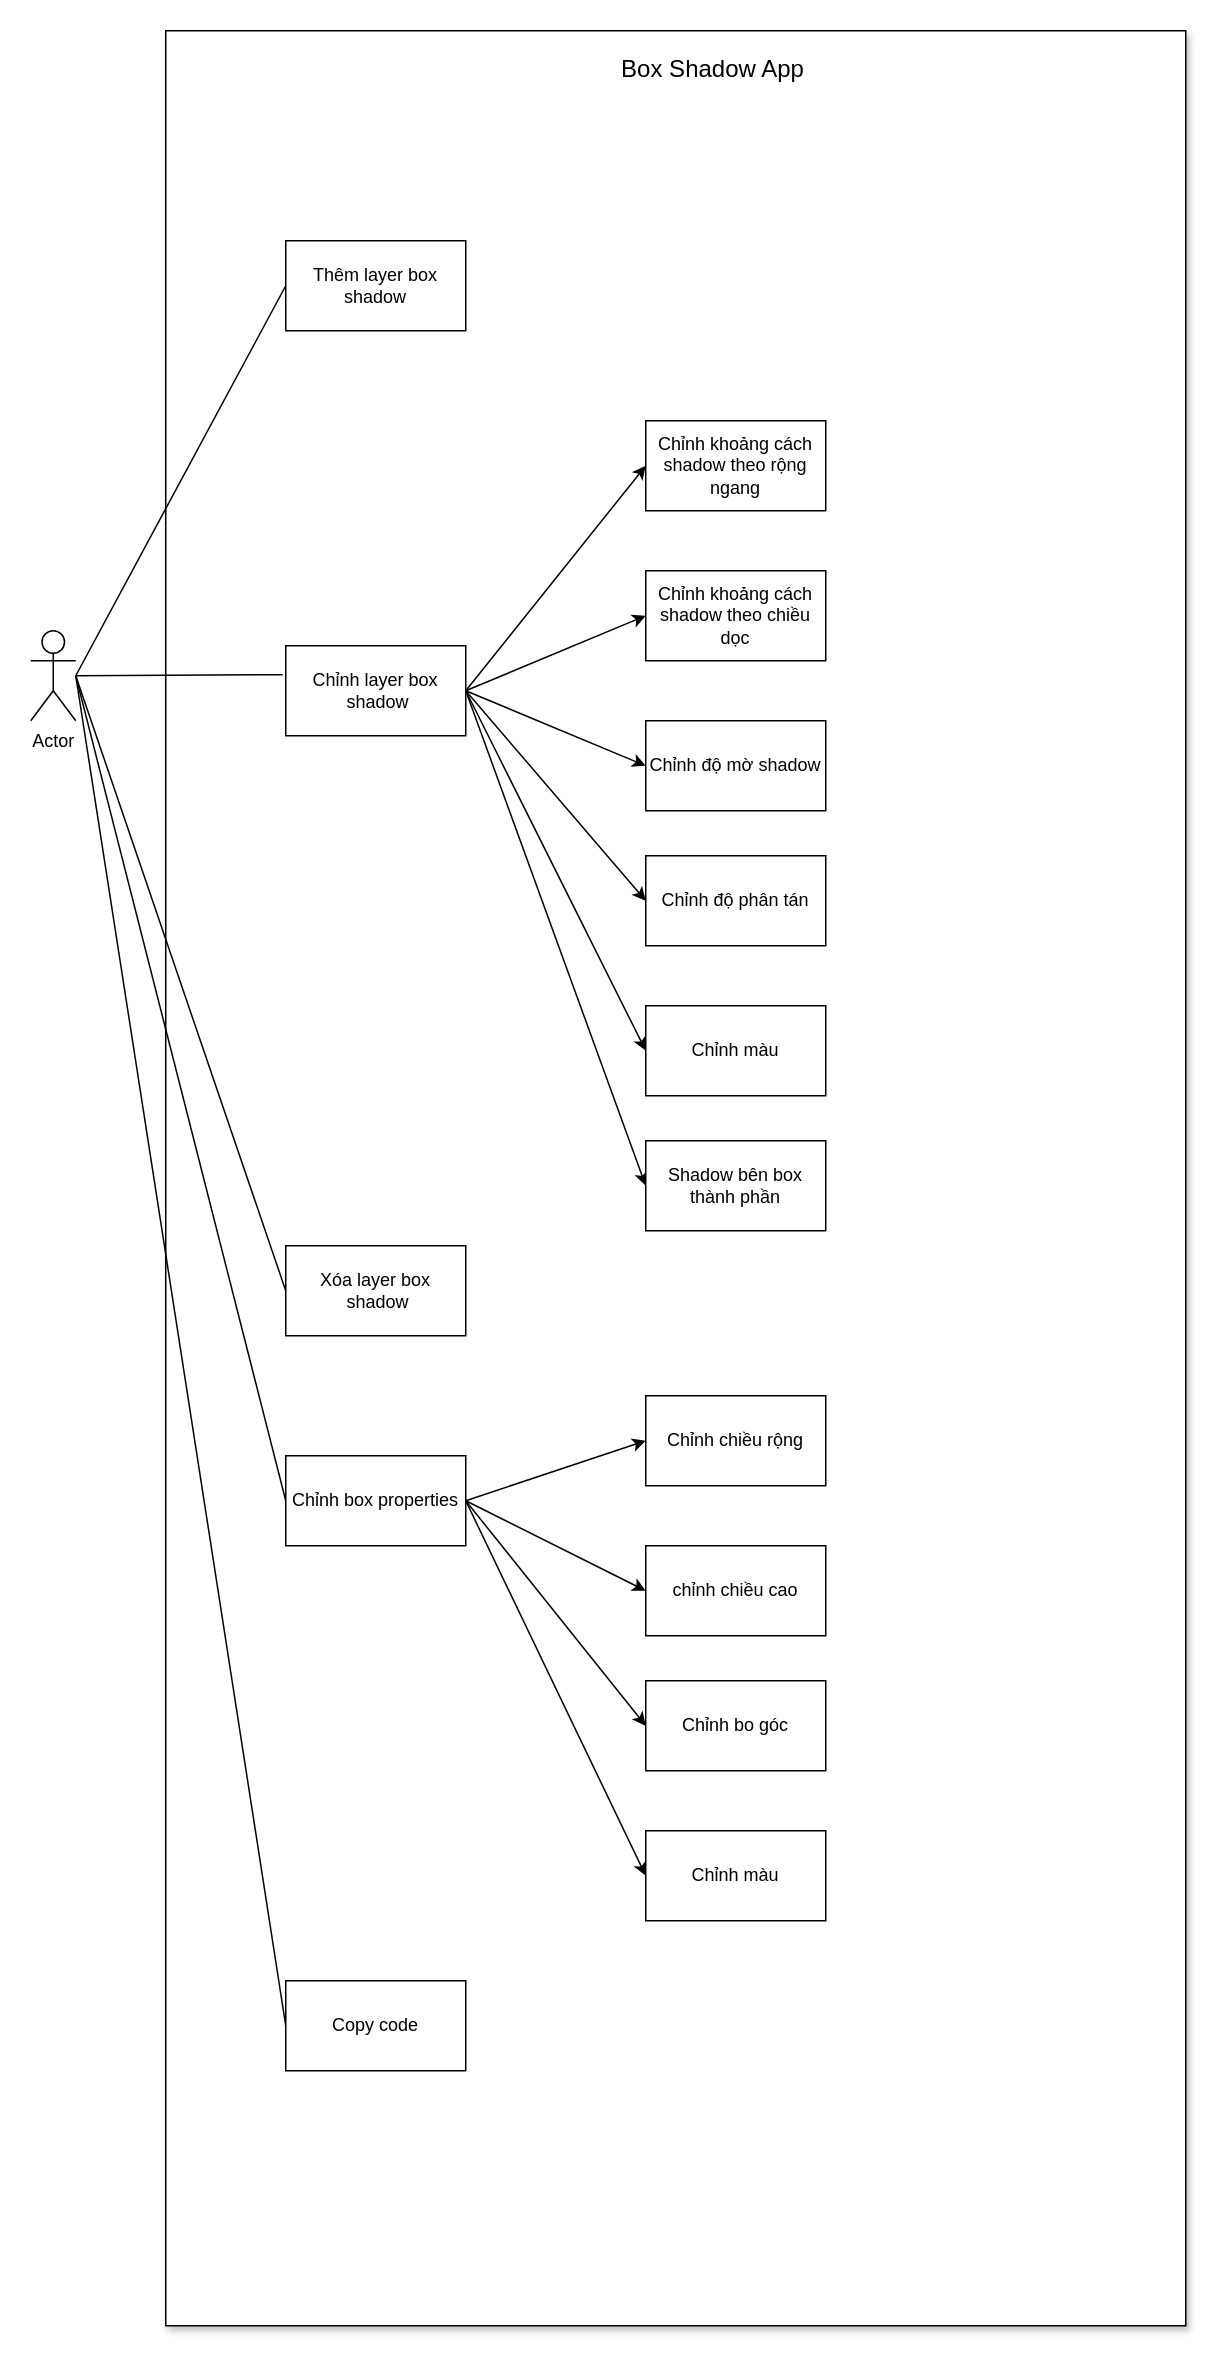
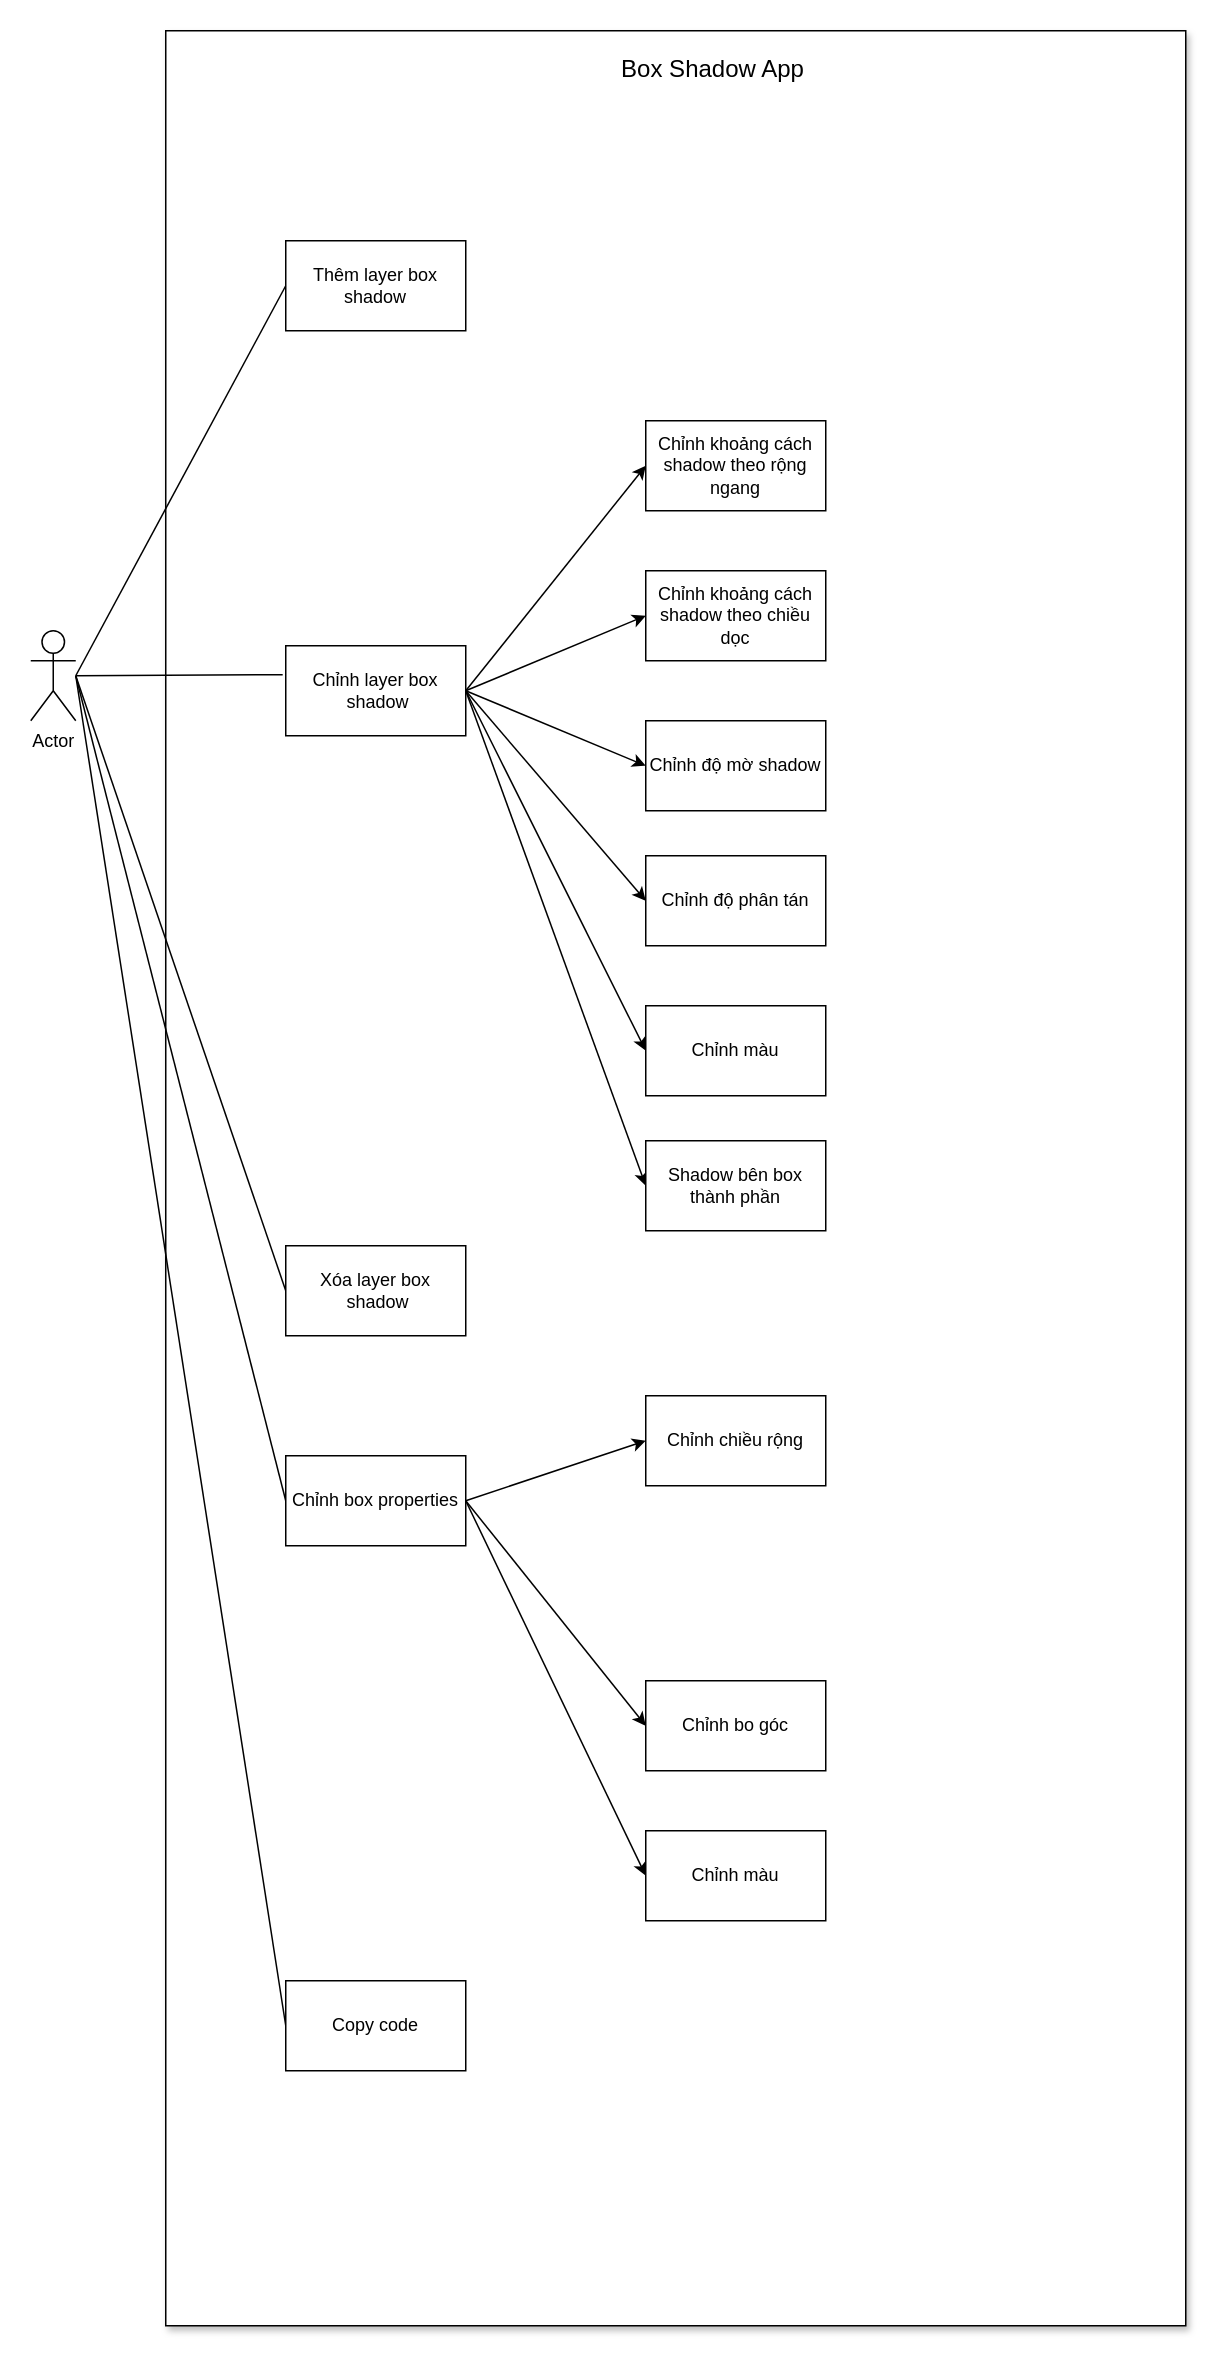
  <mxCell id="0" />
  <mxCell id="1" parent="0" />
  <mxCell id="2" value="" style="rounded=0;whiteSpace=wrap;html=1;shadow=1;" vertex="1" parent="1"><mxGeometry x="110" y="20" width="680" height="1530" as="geometry" /></mxCell>
  <mxCell id="3" style="edgeStyle=none;html=1;entryX=-0.017;entryY=0.321;entryDx=0;entryDy=0;entryPerimeter=0;endArrow=none;endFill=0;" edge="1" parent="1" source="8" target="16"><mxGeometry relative="1" as="geometry" /></mxCell>
  <mxCell id="4" style="edgeStyle=none;html=1;entryX=0;entryY=0.5;entryDx=0;entryDy=0;endArrow=none;endFill=0;" edge="1" parent="1" target="9"><mxGeometry relative="1" as="geometry"><mxPoint x="50" y="450" as="sourcePoint" /></mxGeometry></mxCell>
  <mxCell id="5" style="edgeStyle=none;html=1;entryX=0;entryY=0.5;entryDx=0;entryDy=0;endArrow=none;endFill=0;" edge="1" parent="1" target="17"><mxGeometry relative="1" as="geometry"><mxPoint x="50" y="450" as="sourcePoint" /></mxGeometry></mxCell>
  <mxCell id="6" style="edgeStyle=none;html=1;entryX=0;entryY=0.5;entryDx=0;entryDy=0;endArrow=none;endFill=0;" edge="1" parent="1" target="22"><mxGeometry relative="1" as="geometry"><mxPoint x="50" y="450" as="sourcePoint" /></mxGeometry></mxCell>
  <mxCell id="7" style="edgeStyle=none;html=1;entryX=0;entryY=0.5;entryDx=0;entryDy=0;endArrow=none;endFill=0;" edge="1" parent="1" target="23"><mxGeometry relative="1" as="geometry"><mxPoint x="50" y="450" as="sourcePoint" /></mxGeometry></mxCell>
  <mxCell id="8" value="Actor" style="shape=umlActor;verticalLabelPosition=bottom;verticalAlign=top;html=1;outlineConnect=0;" parent="1" vertex="1"><mxGeometry x="20" y="420" width="30" height="60" as="geometry" /></mxCell>
  <mxCell id="9" value="Thêm layer box shadow" style="rounded=0;whiteSpace=wrap;html=1;" parent="1" vertex="1"><mxGeometry x="190" y="160" width="120" height="60" as="geometry" /></mxCell>
  <mxCell id="10" style="edgeStyle=none;html=1;entryX=0;entryY=0.5;entryDx=0;entryDy=0;endArrow=classic;endFill=1;exitX=1;exitY=0.5;exitDx=0;exitDy=0;" edge="1" parent="1" source="16" target="24"><mxGeometry relative="1" as="geometry" /></mxCell>
  <mxCell id="11" style="edgeStyle=none;html=1;entryX=0;entryY=0.5;entryDx=0;entryDy=0;endArrow=classic;endFill=1;exitX=1;exitY=0.5;exitDx=0;exitDy=0;" edge="1" parent="1" source="16" target="25"><mxGeometry relative="1" as="geometry" /></mxCell>
  <mxCell id="12" style="edgeStyle=none;html=1;entryX=0;entryY=0.5;entryDx=0;entryDy=0;endArrow=classic;endFill=1;exitX=1;exitY=0.5;exitDx=0;exitDy=0;" edge="1" parent="1" source="16" target="26"><mxGeometry relative="1" as="geometry" /></mxCell>
  <mxCell id="13" style="edgeStyle=none;html=1;entryX=0;entryY=0.5;entryDx=0;entryDy=0;endArrow=classic;endFill=1;exitX=1;exitY=0.5;exitDx=0;exitDy=0;" edge="1" parent="1" source="16" target="27"><mxGeometry relative="1" as="geometry" /></mxCell>
  <mxCell id="14" style="edgeStyle=none;html=1;entryX=0;entryY=0.5;entryDx=0;entryDy=0;endArrow=classic;endFill=1;exitX=1;exitY=0.5;exitDx=0;exitDy=0;" edge="1" parent="1" source="16" target="28"><mxGeometry relative="1" as="geometry" /></mxCell>
  <mxCell id="15" style="edgeStyle=none;html=1;entryX=0;entryY=0.5;entryDx=0;entryDy=0;endArrow=classic;endFill=1;exitX=1;exitY=0.5;exitDx=0;exitDy=0;" edge="1" parent="1" source="16" target="29"><mxGeometry relative="1" as="geometry" /></mxCell>
  <mxCell id="16" value="Chỉnh layer box&lt;br&gt;&amp;nbsp;shadow" style="rounded=0;whiteSpace=wrap;html=1;" parent="1" vertex="1"><mxGeometry x="190" y="430" width="120" height="60" as="geometry" /></mxCell>
  <mxCell id="17" value="Xóa layer box&lt;br&gt;&amp;nbsp;shadow" style="rounded=0;whiteSpace=wrap;html=1;" parent="1" vertex="1"><mxGeometry x="190" y="830" width="120" height="60" as="geometry" /></mxCell>
  <mxCell id="18" style="edgeStyle=none;html=1;entryX=0;entryY=0.5;entryDx=0;entryDy=0;endArrow=classic;endFill=1;exitX=1;exitY=0.5;exitDx=0;exitDy=0;" edge="1" parent="1" source="22" target="30"><mxGeometry relative="1" as="geometry" /></mxCell>
- <mxCell id="19" style="edgeStyle=none;html=1;endArrow=classic;endFill=1;entryX=0;entryY=0.5;entryDx=0;entryDy=0;exitX=1;exitY=0.5;exitDx=0;exitDy=0;" edge="1" parent="1" source="22" target="31"><mxGeometry relative="1" as="geometry"><mxPoint x="330" y="1000" as="targetPoint" /></mxGeometry></mxCell>
  <mxCell id="20" style="edgeStyle=none;html=1;entryX=0;entryY=0.5;entryDx=0;entryDy=0;endArrow=classic;endFill=1;exitX=1;exitY=0.5;exitDx=0;exitDy=0;" edge="1" parent="1" source="22" target="32"><mxGeometry relative="1" as="geometry" /></mxCell>
  <mxCell id="21" style="edgeStyle=none;html=1;entryX=0;entryY=0.5;entryDx=0;entryDy=0;endArrow=classic;endFill=1;exitX=1;exitY=0.5;exitDx=0;exitDy=0;" edge="1" parent="1" source="22" target="33"><mxGeometry relative="1" as="geometry" /></mxCell>
  <mxCell id="22" value="Chỉnh box properties" style="rounded=0;whiteSpace=wrap;html=1;" parent="1" vertex="1"><mxGeometry x="190" y="970" width="120" height="60" as="geometry" /></mxCell>
  <mxCell id="23" value="Copy code" style="rounded=0;whiteSpace=wrap;html=1;" parent="1" vertex="1"><mxGeometry x="190" y="1320" width="120" height="60" as="geometry" /></mxCell>
  <mxCell id="24" value="Chỉnh khoảng cách shadow theo rộng ngang" style="rounded=0;whiteSpace=wrap;html=1;" vertex="1" parent="1"><mxGeometry x="430" y="280" width="120" height="60" as="geometry" /></mxCell>
  <mxCell id="25" value="Chỉnh khoảng cách shadow theo chiều dọc" style="rounded=0;whiteSpace=wrap;html=1;" vertex="1" parent="1"><mxGeometry x="430" y="380" width="120" height="60" as="geometry" /></mxCell>
  <mxCell id="26" value="Chỉnh độ mờ shadow" style="rounded=0;whiteSpace=wrap;html=1;" vertex="1" parent="1"><mxGeometry x="430" y="480" width="120" height="60" as="geometry" /></mxCell>
  <mxCell id="27" value="Chỉnh độ phân tán" style="rounded=0;whiteSpace=wrap;html=1;" vertex="1" parent="1"><mxGeometry x="430" y="570" width="120" height="60" as="geometry" /></mxCell>
  <mxCell id="28" value="Chỉnh màu" style="rounded=0;whiteSpace=wrap;html=1;" vertex="1" parent="1"><mxGeometry x="430" y="670" width="120" height="60" as="geometry" /></mxCell>
  <mxCell id="29" value="Shadow bên box thành phần" style="rounded=0;whiteSpace=wrap;html=1;" vertex="1" parent="1"><mxGeometry x="430" y="760" width="120" height="60" as="geometry" /></mxCell>
  <mxCell id="30" value="Chỉnh chiều rộng" style="rounded=0;whiteSpace=wrap;html=1;" vertex="1" parent="1"><mxGeometry x="430" y="930" width="120" height="60" as="geometry" /></mxCell>
- <mxCell id="31" value="chỉnh chiều cao" style="rounded=0;whiteSpace=wrap;html=1;" vertex="1" parent="1"><mxGeometry x="430" y="1030" width="120" height="60" as="geometry" /></mxCell>
  <mxCell id="32" value="Chỉnh bo góc" style="rounded=0;whiteSpace=wrap;html=1;" vertex="1" parent="1"><mxGeometry x="430" y="1120" width="120" height="60" as="geometry" /></mxCell>
  <mxCell id="33" value="Chỉnh màu" style="rounded=0;whiteSpace=wrap;html=1;" vertex="1" parent="1"><mxGeometry x="430" y="1220" width="120" height="60" as="geometry" /></mxCell>
  <mxCell id="34" value="&lt;font style=&quot;font-size: 16px;&quot;&gt;Box Shadow App&lt;/font&gt;" style="text;html=1;strokeColor=none;fillColor=none;align=center;verticalAlign=middle;whiteSpace=wrap;rounded=0;shadow=1;" vertex="1" parent="1"><mxGeometry x="400" y="30" width="150" height="30" as="geometry" /></mxCell>
